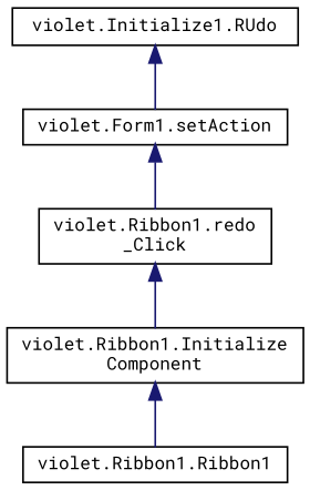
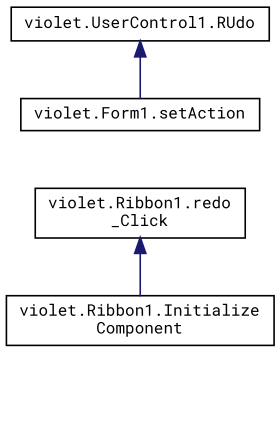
  digraph {
    fontname="Roboto Mono"
    rankdir=TB
    node [color=black fillcolor=white fontname="Roboto Mono" fontsize=10 shape=record style=filled]
    edge [color=midnightblue dir=back fontname="Roboto Mono" fontsize=10 labelfontname=Helvetica labelfontsize=10 style=solid]
-   n1 [height=0.2 label="violet.Initialize1.RUdo" width=0.4]
+   n1 [height=0.2 label="violet.UserControl1.RUdo" width=0.4]
    n2 [height=0.2 label="violet.Form1.setAction" width=0.4]
    n3 [height=0.2 label="violet.Ribbon1.redo\l_Click" width=0.4]
    n4 [height=0.2 label="violet.Ribbon1.Initialize\lComponent" width=0.4]
-   n5 [height=0.2 label="violet.Ribbon1.Ribbon1" width=0.4]
    n1 -> n2
-   n2 -> n3
    n3 -> n4
-   n4 -> n5
  }
